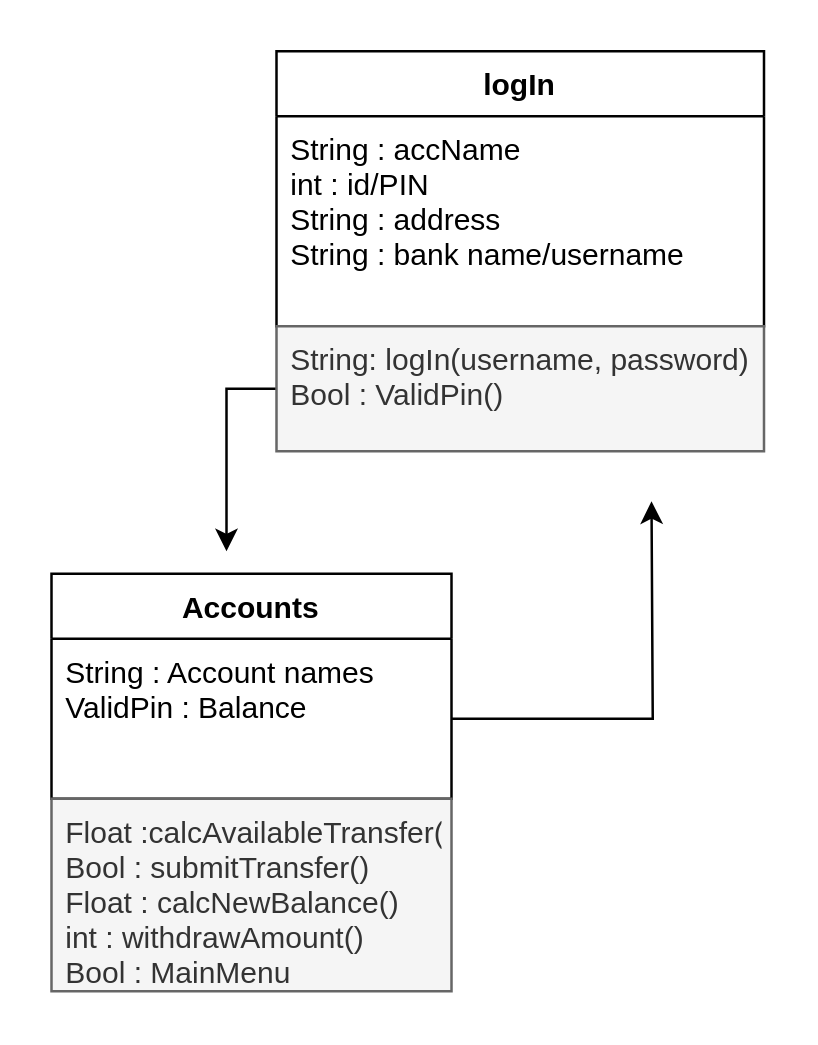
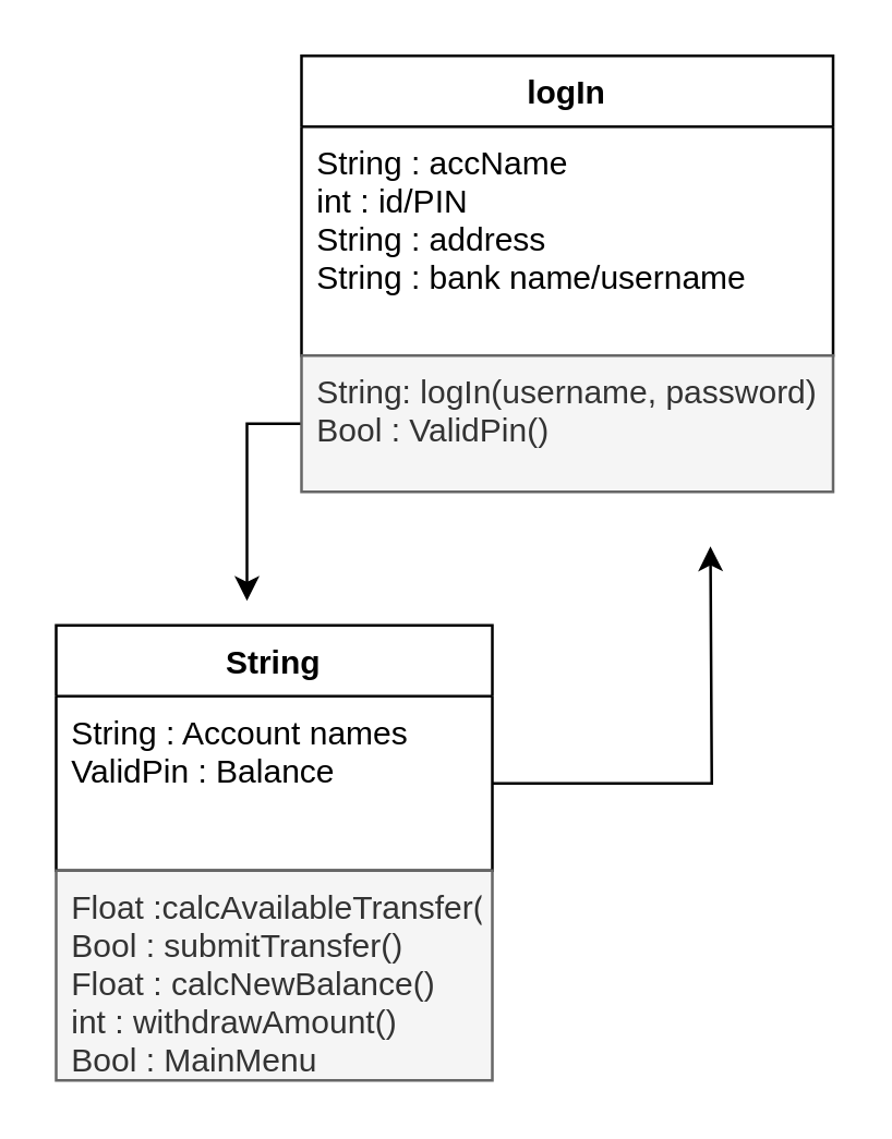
  <mxCell id="0" />
  <mxCell id="1" parent="0" />
  <mxCell id="2" value="logIn" style="swimlane;fontStyle=1;align=center;verticalAlign=top;childLayout=stackLayout;horizontal=1;startSize=26;horizontalStack=0;resizeParent=1;resizeParentMax=0;resizeLast=0;collapsible=1;marginBottom=0;" parent="1" vertex="1"><mxGeometry x="110" y="20" width="195" height="110" as="geometry" /></mxCell>
  <mxCell id="3" value="String : accName &#10;int : id/PIN &#10;String : address&#10;String : bank name/username  &#10;&#10;" style="text;strokeColor=none;fillColor=none;align=left;verticalAlign=top;spacingLeft=4;spacingRight=4;overflow=hidden;rotatable=0;points=[[0,0.5],[1,0.5]];portConstraint=eastwest;" parent="2" vertex="1"><mxGeometry y="26" width="195" height="84" as="geometry" /></mxCell>
  <mxCell id="4" style="edgeStyle=orthogonalEdgeStyle;rounded=0;orthogonalLoop=1;jettySize=auto;html=1;" edge="1" parent="1" source="5"><mxGeometry relative="1" as="geometry"><mxPoint x="90" y="220" as="targetPoint" /></mxGeometry></mxCell>
  <mxCell id="5" value="String: logIn(username, password)&#10;Bool : ValidPin()&#10;  &#10; &#10;&#10;" style="text;align=left;verticalAlign=top;spacingLeft=4;spacingRight=4;overflow=hidden;rotatable=0;points=[[0,0.5],[1,0.5]];portConstraint=eastwest;fillColor=#f5f5f5;strokeColor=#666666;fontColor=#333333;" parent="1" vertex="1"><mxGeometry x="110" y="130" width="195" height="50" as="geometry" /></mxCell>
- <mxCell id="6" value="Accounts" style="swimlane;fontStyle=1;align=center;verticalAlign=top;childLayout=stackLayout;horizontal=1;startSize=26;horizontalStack=0;resizeParent=1;resizeParentMax=0;resizeLast=0;collapsible=1;marginBottom=0;" parent="1" vertex="1"><mxGeometry x="20" y="229" width="160" height="90" as="geometry" /></mxCell>
+ <mxCell id="6" value="String" style="swimlane;fontStyle=1;align=center;verticalAlign=top;childLayout=stackLayout;horizontal=1;startSize=26;horizontalStack=0;resizeParent=1;resizeParentMax=0;resizeLast=0;collapsible=1;marginBottom=0;" parent="1" vertex="1"><mxGeometry x="20" y="229" width="160" height="90" as="geometry" /></mxCell>
  <mxCell id="7" value="Float :calcAvailableTransfer() &#10;Bool : submitTransfer()&#10;Float : calcNewBalance() &#10;int : withdrawAmount()&#10;Bool : MainMenu&#10;&#10;" style="text;strokeColor=#666666;fillColor=#f5f5f5;align=left;verticalAlign=top;spacingLeft=4;spacingRight=4;overflow=hidden;rotatable=0;points=[[0,0.5],[1,0.5]];portConstraint=eastwest;fontColor=#333333;" parent="1" vertex="1"><mxGeometry x="20" y="319" width="160" height="77" as="geometry" /></mxCell>
  <mxCell id="8" value="" style="edgeStyle=orthogonalEdgeStyle;rounded=0;orthogonalLoop=1;jettySize=auto;html=1;" edge="1" parent="1" source="9"><mxGeometry relative="1" as="geometry"><mxPoint x="260" y="200" as="targetPoint" /></mxGeometry></mxCell>
  <mxCell id="9" value="String : Account names &#10;ValidPin : Balance &#10;" style="text;strokeColor=none;fillColor=none;align=left;verticalAlign=top;spacingLeft=4;spacingRight=4;overflow=hidden;rotatable=0;points=[[0,0.5],[1,0.5]];portConstraint=eastwest;" parent="1" vertex="1"><mxGeometry x="20" y="255" width="160" height="64" as="geometry" /></mxCell>
